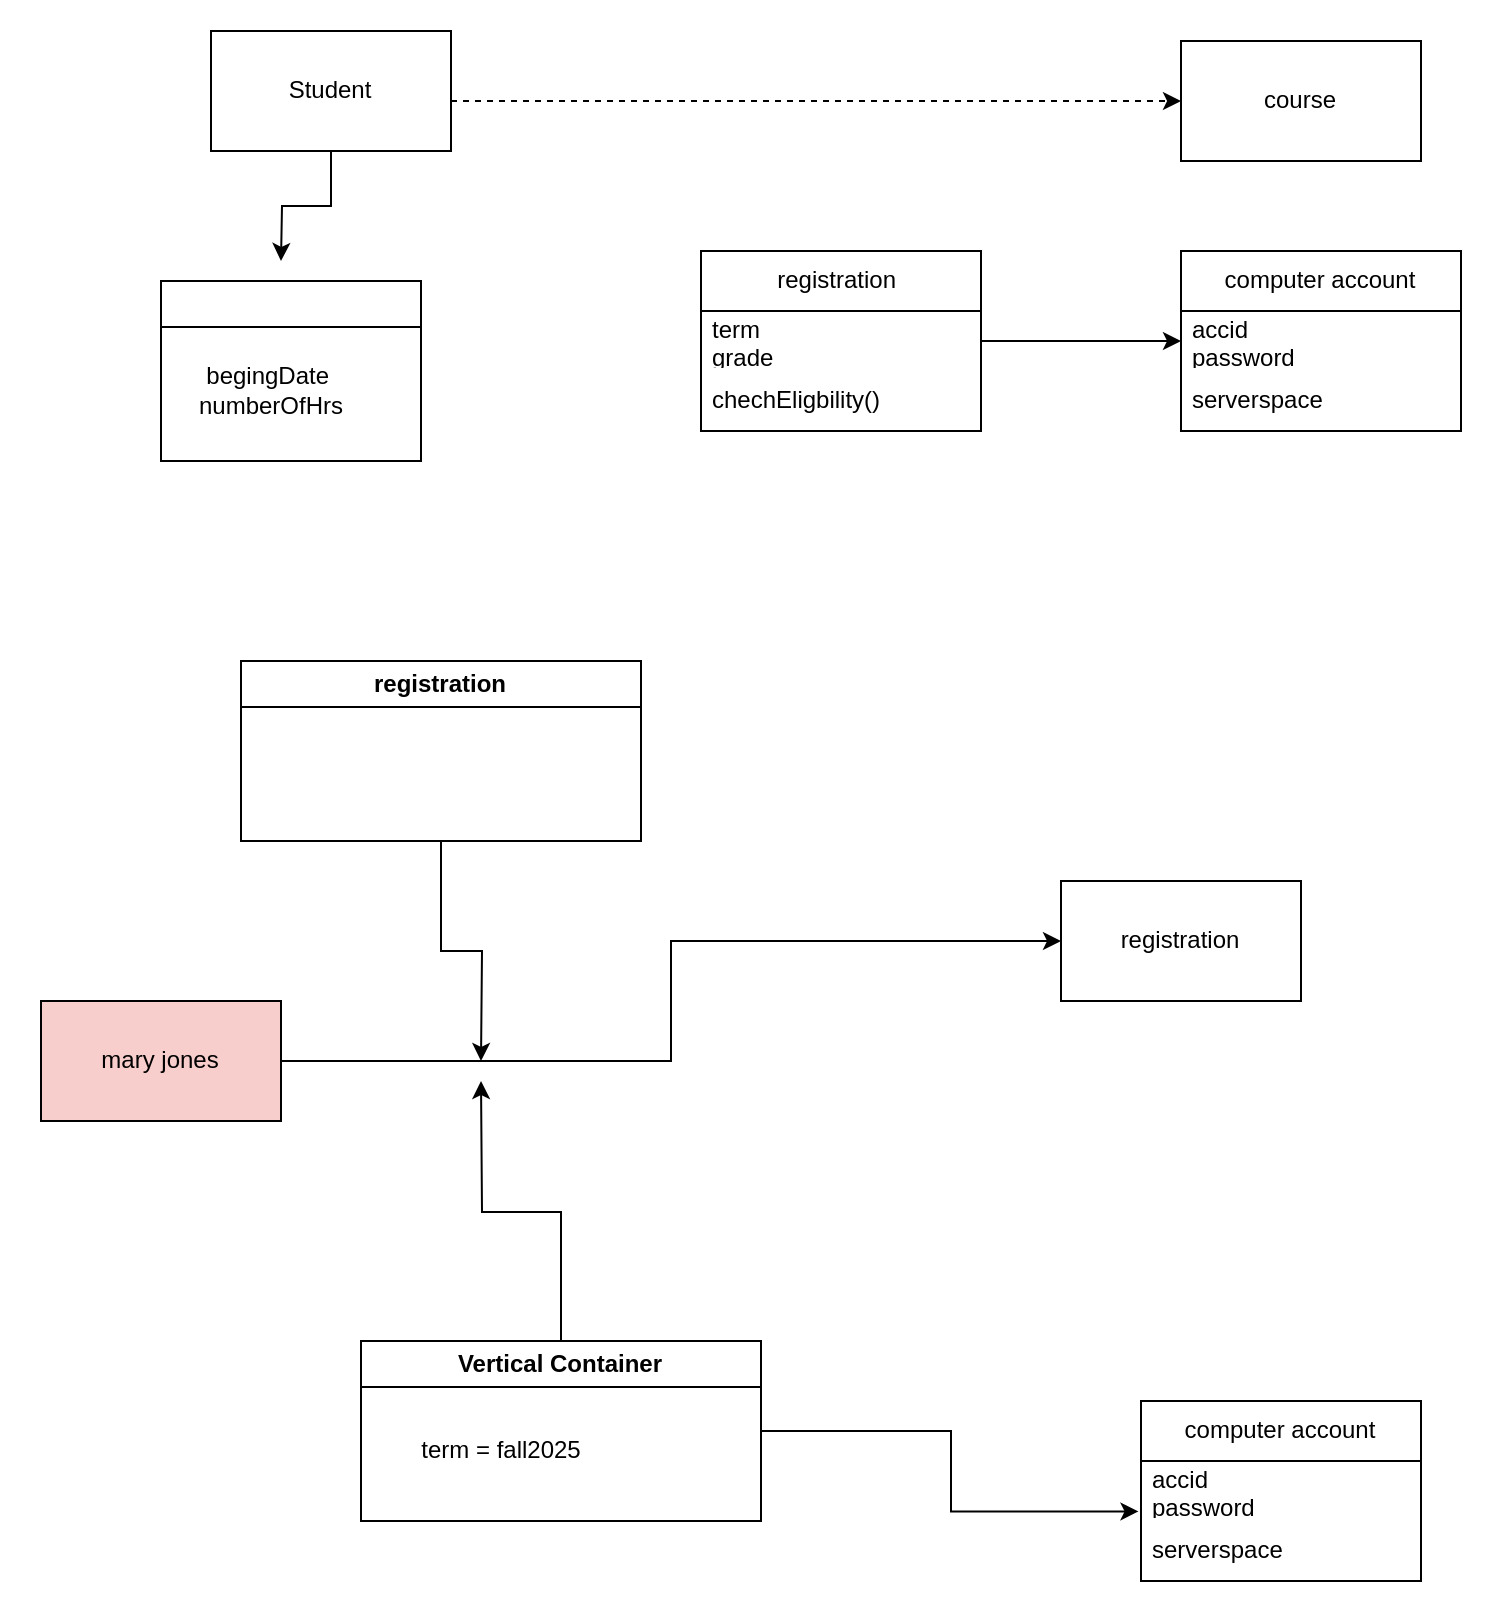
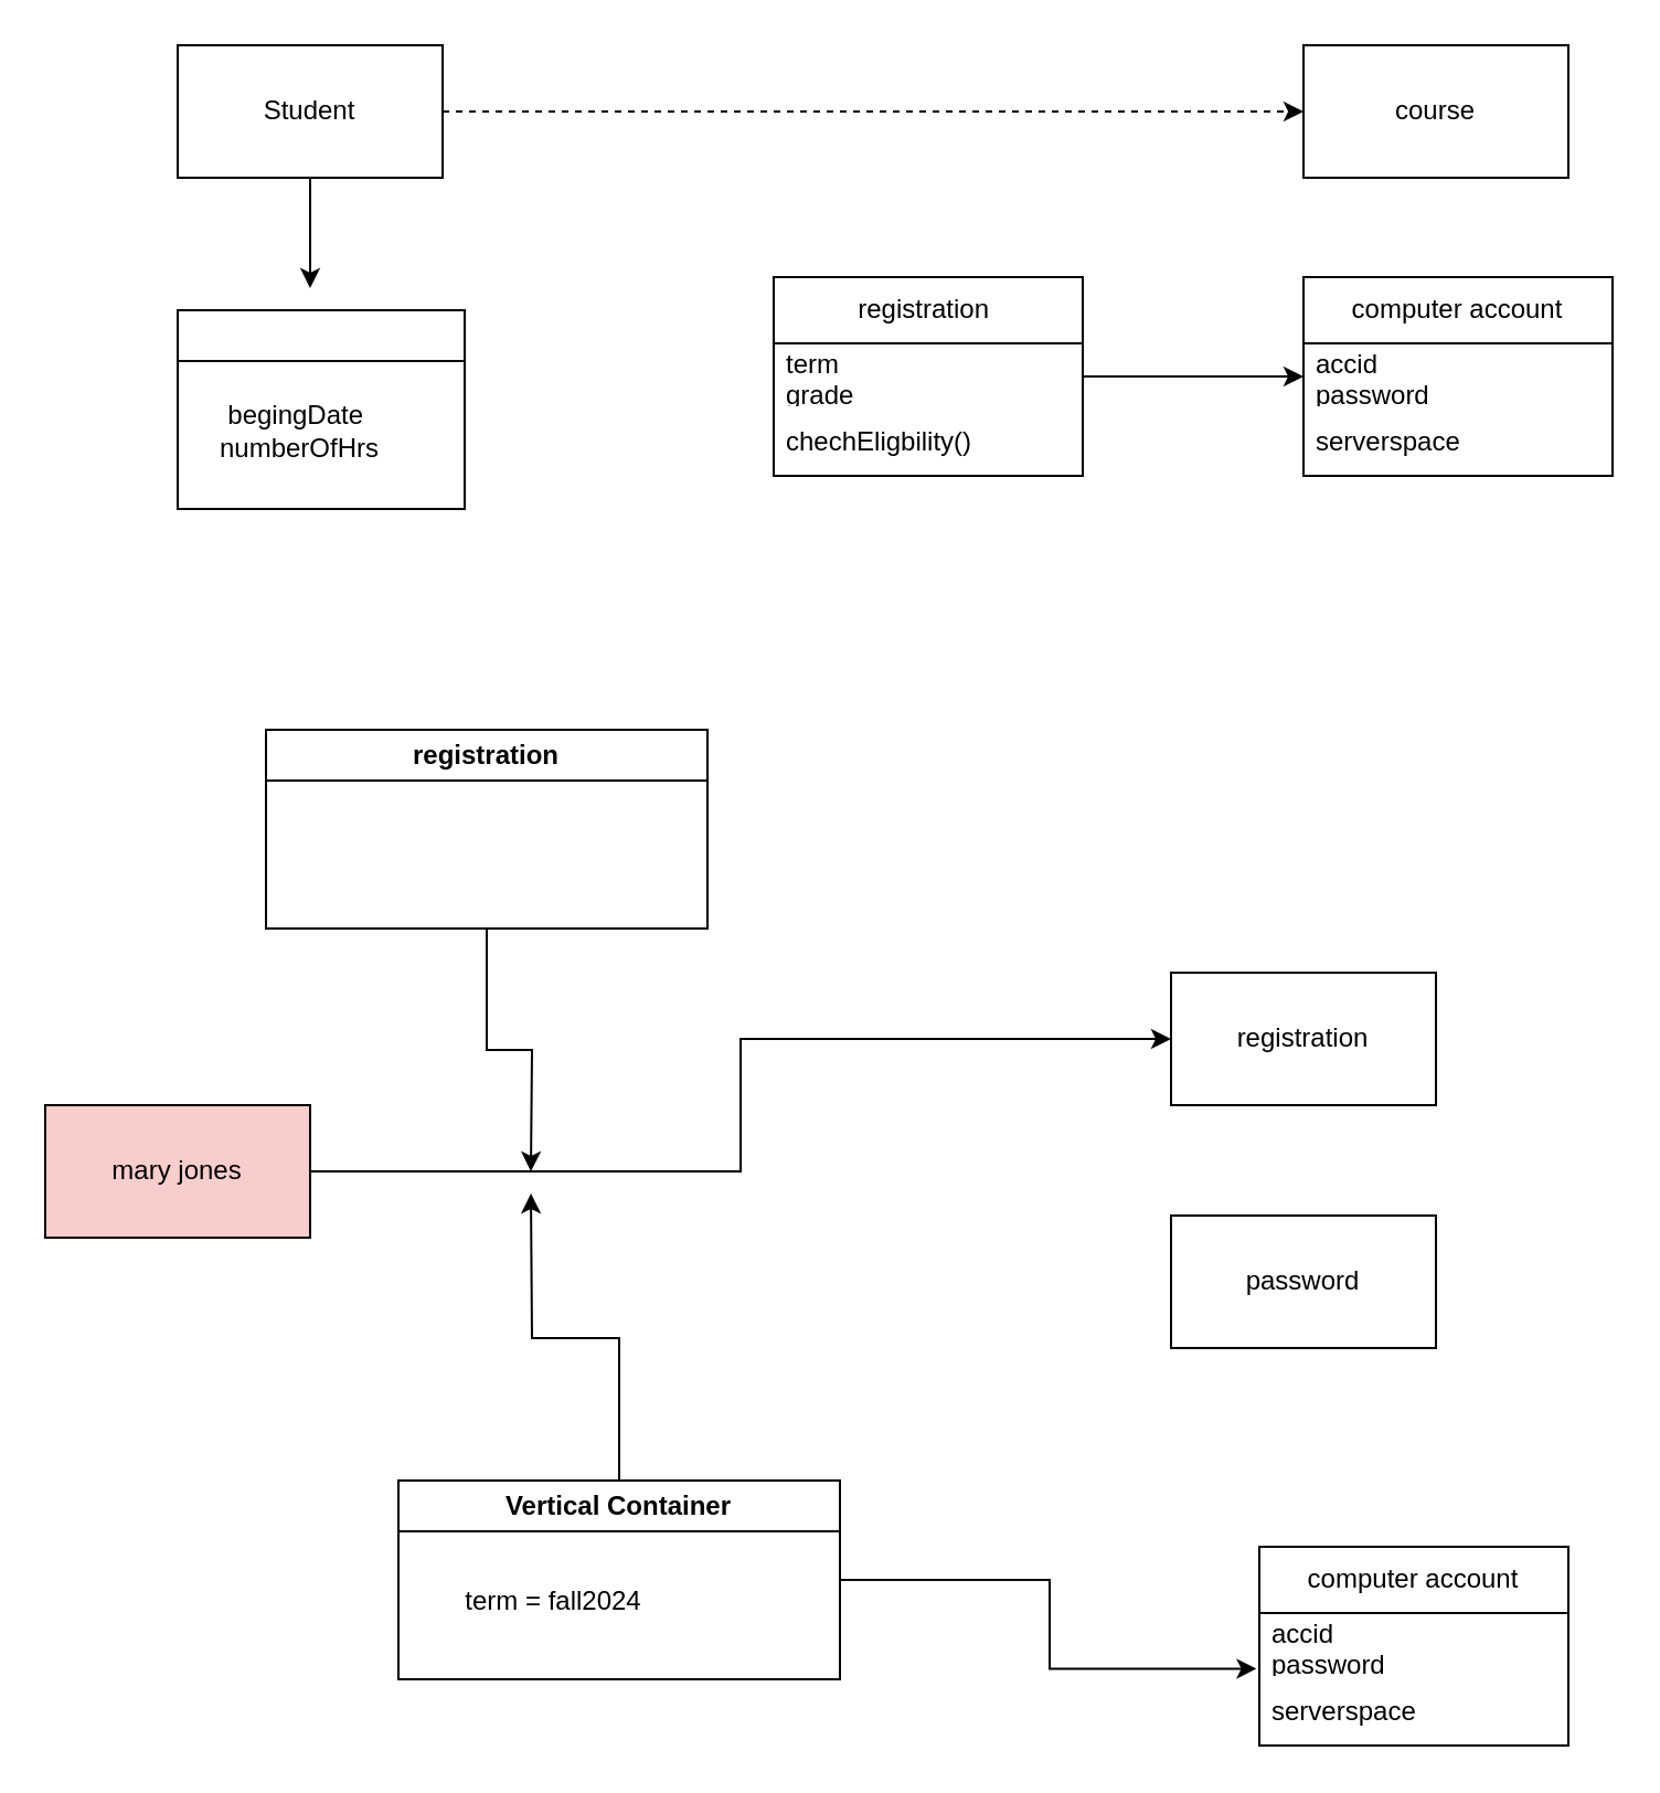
  <mxCell id="0" />
  <mxCell id="1" parent="0" />
  <mxCell id="2" style="edgeStyle=orthogonalEdgeStyle;rounded=0;orthogonalLoop=1;jettySize=auto;html=1;" edge="1" parent="1" source="4"><mxGeometry relative="1" as="geometry"><mxPoint x="140" y="130" as="targetPoint" /></mxGeometry></mxCell>
  <mxCell id="3" style="edgeStyle=orthogonalEdgeStyle;rounded=0;orthogonalLoop=1;jettySize=auto;html=1;entryX=0;entryY=0.5;entryDx=0;entryDy=0;dashed=1;" edge="1" parent="1" source="4" target="10"><mxGeometry relative="1" as="geometry"><Array as="points"><mxPoint x="400" y="50" /><mxPoint x="400" y="50" /></Array></mxGeometry></mxCell>
- <mxCell id="4" value="Student" style="rounded=0;whiteSpace=wrap;html=1;" vertex="1" parent="1"><mxGeometry x="105" y="15" width="120" height="60" as="geometry" /></mxCell>
+ <mxCell id="4" value="Student" style="rounded=0;whiteSpace=wrap;html=1;" vertex="1" parent="1"><mxGeometry x="80" y="20" width="120" height="60" as="geometry" /></mxCell>
  <mxCell id="5" value="" style="swimlane;whiteSpace=wrap;html=1;" vertex="1" parent="1"><mxGeometry x="80" y="140" width="130" height="90" as="geometry" /></mxCell>
  <mxCell id="6" value="begingDate&amp;nbsp;&lt;div&gt;numberOfHrs&lt;/div&gt;" style="text;html=1;align=center;verticalAlign=middle;resizable=0;points=[];autosize=1;strokeColor=none;fillColor=none;" vertex="1" parent="5"><mxGeometry x="10" y="35" width="90" height="40" as="geometry" /></mxCell>
  <mxCell id="7" value="registration&amp;nbsp;" style="swimlane;fontStyle=0;childLayout=stackLayout;horizontal=1;startSize=30;horizontalStack=0;resizeParent=1;resizeParentMax=0;resizeLast=0;collapsible=1;marginBottom=0;whiteSpace=wrap;html=1;" vertex="1" parent="1"><mxGeometry x="350" y="125" width="140" height="90" as="geometry" /></mxCell>
  <mxCell id="8" value="term&amp;nbsp;&lt;div&gt;grade&amp;nbsp;&lt;/div&gt;" style="text;strokeColor=none;fillColor=none;align=left;verticalAlign=middle;spacingLeft=4;spacingRight=4;overflow=hidden;points=[[0,0.5],[1,0.5]];portConstraint=eastwest;rotatable=0;whiteSpace=wrap;html=1;" vertex="1" parent="7"><mxGeometry y="30" width="140" height="30" as="geometry" /></mxCell>
  <mxCell id="9" value="chechEligbility()" style="text;strokeColor=none;fillColor=none;align=left;verticalAlign=middle;spacingLeft=4;spacingRight=4;overflow=hidden;points=[[0,0.5],[1,0.5]];portConstraint=eastwest;rotatable=0;whiteSpace=wrap;html=1;" vertex="1" parent="7"><mxGeometry y="60" width="140" height="30" as="geometry" /></mxCell>
  <mxCell id="10" value="course" style="rounded=0;whiteSpace=wrap;html=1;" vertex="1" parent="1"><mxGeometry x="590" y="20" width="120" height="60" as="geometry" /></mxCell>
  <mxCell id="11" value="computer account" style="swimlane;fontStyle=0;childLayout=stackLayout;horizontal=1;startSize=30;horizontalStack=0;resizeParent=1;resizeParentMax=0;resizeLast=0;collapsible=1;marginBottom=0;whiteSpace=wrap;html=1;" vertex="1" parent="1"><mxGeometry x="590" y="125" width="140" height="90" as="geometry" /></mxCell>
  <mxCell id="12" value="accid&amp;nbsp;&lt;div&gt;password&lt;/div&gt;" style="text;strokeColor=none;fillColor=none;align=left;verticalAlign=middle;spacingLeft=4;spacingRight=4;overflow=hidden;points=[[0,0.5],[1,0.5]];portConstraint=eastwest;rotatable=0;whiteSpace=wrap;html=1;" vertex="1" parent="11"><mxGeometry y="30" width="140" height="30" as="geometry" /></mxCell>
  <mxCell id="13" value="serverspace&amp;nbsp;" style="text;strokeColor=none;fillColor=none;align=left;verticalAlign=middle;spacingLeft=4;spacingRight=4;overflow=hidden;points=[[0,0.5],[1,0.5]];portConstraint=eastwest;rotatable=0;whiteSpace=wrap;html=1;" vertex="1" parent="11"><mxGeometry y="60" width="140" height="30" as="geometry" /></mxCell>
  <mxCell id="14" style="edgeStyle=orthogonalEdgeStyle;rounded=0;orthogonalLoop=1;jettySize=auto;html=1;" edge="1" parent="1" source="15"><mxGeometry relative="1" as="geometry"><mxPoint x="240" y="530" as="targetPoint" /></mxGeometry></mxCell>
  <mxCell id="15" value="registration" style="swimlane;whiteSpace=wrap;html=1;" vertex="1" parent="1"><mxGeometry x="120" y="330" width="200" height="90" as="geometry" /></mxCell>
  <mxCell id="16" style="edgeStyle=orthogonalEdgeStyle;rounded=0;orthogonalLoop=1;jettySize=auto;html=1;entryX=0;entryY=0.5;entryDx=0;entryDy=0;" edge="1" parent="1" source="17" target="18"><mxGeometry relative="1" as="geometry" /></mxCell>
  <mxCell id="17" value="mary jones" style="rounded=0;whiteSpace=wrap;html=1;fillColor=#f8cecc;" vertex="1" parent="1"><mxGeometry x="20" y="500" width="120" height="60" as="geometry" /></mxCell>
  <mxCell id="18" value="registration" style="rounded=0;whiteSpace=wrap;html=1;" vertex="1" parent="1"><mxGeometry x="530" y="440" width="120" height="60" as="geometry" /></mxCell>
+ <mxCell id="19" value="password" style="rounded=0;whiteSpace=wrap;html=1;" vertex="1" parent="1"><mxGeometry x="530" y="550" width="120" height="60" as="geometry" /></mxCell>
  <mxCell id="20" style="edgeStyle=orthogonalEdgeStyle;rounded=0;orthogonalLoop=1;jettySize=auto;html=1;" edge="1" parent="1" source="21"><mxGeometry relative="1" as="geometry"><mxPoint x="240" y="540" as="targetPoint" /></mxGeometry></mxCell>
  <mxCell id="21" value="Vertical Container" style="swimlane;whiteSpace=wrap;html=1;" vertex="1" parent="1"><mxGeometry x="180" y="670" width="200" height="90" as="geometry" /></mxCell>
- <mxCell id="22" value="term = fall2025" style="text;html=1;align=center;verticalAlign=middle;resizable=0;points=[];autosize=1;strokeColor=none;fillColor=none;" vertex="1" parent="21"><mxGeometry x="20" y="40" width="100" height="30" as="geometry" /></mxCell>
+ <mxCell id="22" value="term = fall2024" style="text;html=1;align=center;verticalAlign=middle;resizable=0;points=[];autosize=1;strokeColor=none;fillColor=none;" vertex="1" parent="21"><mxGeometry x="20" y="40" width="100" height="30" as="geometry" /></mxCell>
  <mxCell id="23" style="edgeStyle=orthogonalEdgeStyle;rounded=0;orthogonalLoop=1;jettySize=auto;html=1;entryX=0;entryY=0.5;entryDx=0;entryDy=0;" edge="1" parent="1" source="8" target="12"><mxGeometry relative="1" as="geometry" /></mxCell>
  <mxCell id="24" value="computer account" style="swimlane;fontStyle=0;childLayout=stackLayout;horizontal=1;startSize=30;horizontalStack=0;resizeParent=1;resizeParentMax=0;resizeLast=0;collapsible=1;marginBottom=0;whiteSpace=wrap;html=1;" vertex="1" parent="1"><mxGeometry x="570" y="700" width="140" height="90" as="geometry" /></mxCell>
  <mxCell id="25" value="accid&amp;nbsp;&lt;div&gt;password&lt;/div&gt;" style="text;strokeColor=none;fillColor=none;align=left;verticalAlign=middle;spacingLeft=4;spacingRight=4;overflow=hidden;points=[[0,0.5],[1,0.5]];portConstraint=eastwest;rotatable=0;whiteSpace=wrap;html=1;" vertex="1" parent="24"><mxGeometry y="30" width="140" height="30" as="geometry" /></mxCell>
  <mxCell id="26" value="serverspace&amp;nbsp;" style="text;strokeColor=none;fillColor=none;align=left;verticalAlign=middle;spacingLeft=4;spacingRight=4;overflow=hidden;points=[[0,0.5],[1,0.5]];portConstraint=eastwest;rotatable=0;whiteSpace=wrap;html=1;" vertex="1" parent="24"><mxGeometry y="60" width="140" height="30" as="geometry" /></mxCell>
  <mxCell id="27" style="edgeStyle=orthogonalEdgeStyle;rounded=0;orthogonalLoop=1;jettySize=auto;html=1;entryX=-0.009;entryY=0.84;entryDx=0;entryDy=0;entryPerimeter=0;" edge="1" parent="1" source="21" target="25"><mxGeometry relative="1" as="geometry" /></mxCell>
